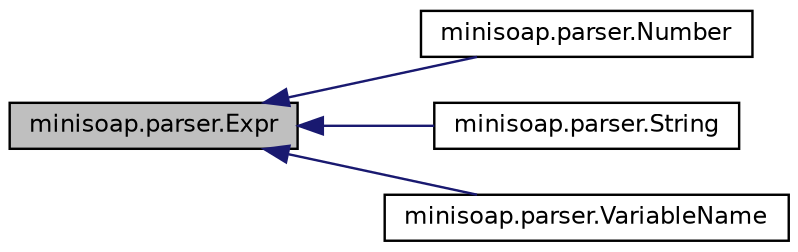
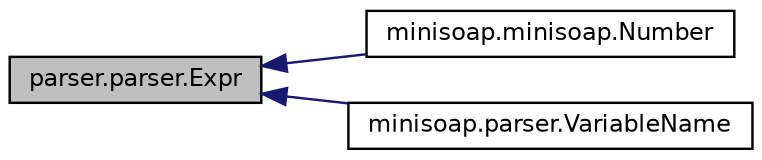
  digraph {
    rankdir=LR
    node [color=black fillcolor=white fontname=Helvetica fontsize=10 shape=record style=filled]
    edge [color=midnightblue dir=back fontname=Helvetica fontsize=10 labelfontname=Helvetica labelfontsize=10 style=solid]
-   n1 [fillcolor=grey75 fontcolor=black height=0.2 label="minisoap.parser.Expr" width=0.4]
-   n2 [height=0.2 label="minisoap.parser.Number" width=0.4]
-   n3 [height=0.2 label="minisoap.parser.String" width=0.4]
+   n1 [fillcolor=grey75 fontcolor=black height=0.2 label="parser.parser.Expr" width=0.4]
+   n2 [height=0.2 label="minisoap.minisoap.Number" width=0.4]
    n4 [height=0.2 label="minisoap.parser.VariableName" width=0.4]
    n1 -> n2
-   n1 -> n3
    n1 -> n4
  }
